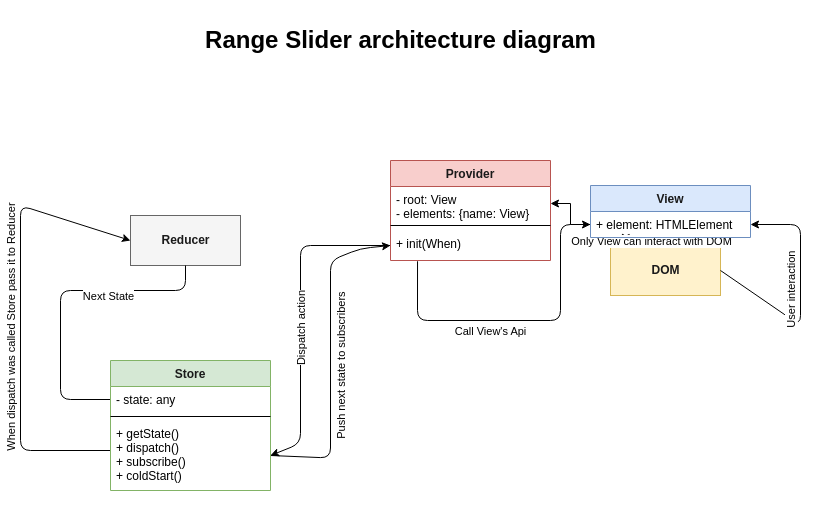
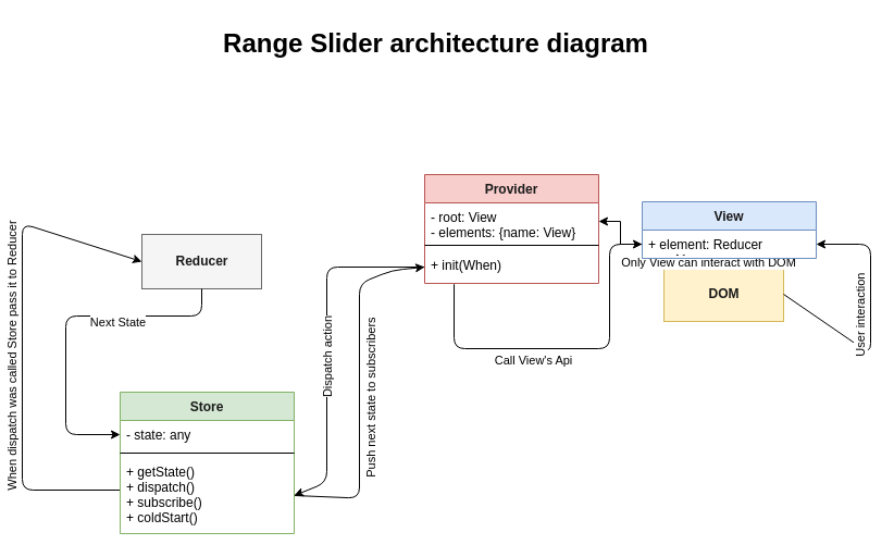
  <mxCell id="0" />
  <mxCell id="1" parent="0" />
  <mxCell id="2" value="&lt;b&gt;&lt;font color=&quot;#1a1a1a&quot;&gt;DOM&lt;/font&gt;&lt;/b&gt;" style="html=1;fillColor=#fff2cc;strokeColor=#d6b656;" parent="1" vertex="1"><mxGeometry x="610" y="245" width="110" height="50" as="geometry" /></mxCell>
  <mxCell id="3" value="&lt;b&gt;&lt;font color=&quot;#1a1a1a&quot;&gt;Reducer&lt;/font&gt;&lt;/b&gt;" style="html=1;fillColor=#f5f5f5;strokeColor=#666666;fontColor=#333333;" parent="1" vertex="1"><mxGeometry x="130" y="215" width="110" height="50" as="geometry" /></mxCell>
  <mxCell id="4" value="Range Slider architecture diagram" style="text;strokeColor=none;fillColor=none;html=1;fontSize=24;fontStyle=1;verticalAlign=middle;align=center;" parent="1" vertex="1"><mxGeometry x="350" y="20" width="100" height="40" as="geometry" /></mxCell>
  <mxCell id="5" value="" style="endArrow=classic;html=1;entryX=1;entryY=0.5;entryDx=0;entryDy=0;exitX=1;exitY=0.5;exitDx=0;exitDy=0;" parent="1" source="2" target="33" edge="1"><mxGeometry relative="1" as="geometry"><mxPoint x="570" y="400" as="sourcePoint" /><mxPoint x="760" y="250" as="targetPoint" /><Array as="points"><mxPoint x="800" y="325" /><mxPoint x="800" y="224" /></Array></mxGeometry></mxCell>
  <mxCell id="6" value="User interaction&amp;nbsp;" style="edgeLabel;resizable=0;html=1;align=center;verticalAlign=middle;rotation=-90;" parent="5" connectable="0" vertex="1"><mxGeometry relative="1" as="geometry"><mxPoint x="-10" y="-9" as="offset" /></mxGeometry></mxCell>
  <mxCell id="7" style="edgeStyle=orthogonalEdgeStyle;rounded=0;orthogonalLoop=1;jettySize=auto;html=1;exitX=0;exitY=0.5;exitDx=0;exitDy=0;entryX=1;entryY=0.5;entryDx=0;entryDy=0;" parent="1" source="33" target="29" edge="1"><mxGeometry relative="1" as="geometry" /></mxCell>
  <mxCell id="8" value="" style="endArrow=classic;html=1;entryX=0;entryY=0.5;entryDx=0;entryDy=0;exitX=1;exitY=0.5;exitDx=0;exitDy=0;" parent="1" edge="1" target="31" source="27"><mxGeometry relative="1" as="geometry"><mxPoint x="280" y="450" as="sourcePoint" /><mxPoint x="391" y="248" as="targetPoint" /><Array as="points"><mxPoint x="330" y="457.5" /><mxPoint x="330" y="312.5" /><mxPoint x="330" y="260" /><mxPoint x="360" y="248" /></Array></mxGeometry></mxCell>
  <mxCell id="9" value="Push next state to subscribers&amp;nbsp;" style="edgeLabel;resizable=0;html=1;align=center;verticalAlign=middle;rotation=-90;" parent="8" connectable="0" vertex="1"><mxGeometry relative="1" as="geometry"><mxPoint x="10" y="7.5" as="offset" /></mxGeometry></mxCell>
  <mxCell id="10" value="" style="endArrow=classic;html=1;exitX=0.169;exitY=1.025;exitDx=0;exitDy=0;exitPerimeter=0;entryX=0;entryY=0.5;entryDx=0;entryDy=0;" parent="1" source="31" target="33" edge="1"><mxGeometry relative="1" as="geometry"><mxPoint x="440" y="430" as="sourcePoint" /><mxPoint x="540" y="430" as="targetPoint" /><Array as="points"><mxPoint x="417" y="320" /><mxPoint x="560" y="320" /><mxPoint x="560" y="224" /></Array></mxGeometry></mxCell>
  <mxCell id="11" value="Call View's Api" style="edgeLabel;resizable=0;html=1;align=center;verticalAlign=middle;" parent="10" connectable="0" vertex="1"><mxGeometry relative="1" as="geometry"><mxPoint x="-32" y="10" as="offset" /></mxGeometry></mxCell>
  <mxCell id="12" value="&lt;font color=&quot;#ffffff&quot;&gt;View assigned to provider&lt;br&gt;and should pass some api that allow Provider communicate with DOM&lt;/font&gt;" style="text;html=1;strokeColor=none;fillColor=none;align=center;verticalAlign=middle;whiteSpace=wrap;rounded=0;" parent="1" vertex="1"><mxGeometry x="590" y="120" width="160" height="60" as="geometry" /></mxCell>
  <mxCell id="13" value="" style="endArrow=classic;html=1;exitX=0.219;exitY=1.115;exitDx=0;exitDy=0;exitPerimeter=0;entryX=0.136;entryY=-0.06;entryDx=0;entryDy=0;entryPerimeter=0;" parent="1" source="33" target="2" edge="1"><mxGeometry relative="1" as="geometry"><mxPoint x="600" y="260" as="sourcePoint" /><mxPoint x="700" y="260" as="targetPoint" /></mxGeometry></mxCell>
  <mxCell id="14" value="Only View can interact with DOM" style="edgeLabel;resizable=0;html=1;align=center;verticalAlign=middle;" parent="13" connectable="0" vertex="1"><mxGeometry relative="1" as="geometry"><mxPoint x="25" as="offset" /></mxGeometry></mxCell>
  <mxCell id="15" value="&lt;span style=&quot;font-family: &amp;#34;helvetica&amp;#34; ; font-size: 12px ; font-style: normal ; font-weight: normal ; letter-spacing: normal ; text-align: center ; text-indent: 0px ; text-transform: none ; word-spacing: 0px ; text-decoration: none ; display: inline ; float: none&quot;&gt;&lt;font color=&quot;#ffffff&quot;&gt;Provider can contain multiple View objects, and should pass data to them&lt;/font&gt;&lt;/span&gt;" style="text;html=1;strokeColor=none;fillColor=none;align=center;verticalAlign=middle;whiteSpace=wrap;rounded=0;" parent="1" vertex="1"><mxGeometry x="390" y="110" width="160" height="50" as="geometry" /></mxCell>
  <mxCell id="16" value="" style="endArrow=classic;html=1;exitX=0;exitY=0.5;exitDx=0;exitDy=0;entryX=1;entryY=0.5;entryDx=0;entryDy=0;" parent="1" source="31" target="27" edge="1"><mxGeometry relative="1" as="geometry"><mxPoint x="370" y="430" as="sourcePoint" /><mxPoint x="271" y="450" as="targetPoint" /><Array as="points"><mxPoint x="300" y="245" /><mxPoint x="300" y="443" /></Array></mxGeometry></mxCell>
  <mxCell id="17" value="Dispatch action" style="edgeLabel;resizable=0;html=1;align=center;verticalAlign=middle;rotation=-90;" parent="16" connectable="0" vertex="1"><mxGeometry relative="1" as="geometry"><mxPoint y="14" as="offset" /></mxGeometry></mxCell>
  <mxCell id="18" value="&lt;span style=&quot;font-family: &amp;#34;helvetica&amp;#34; ; font-size: 12px ; font-style: normal ; font-weight: normal ; letter-spacing: normal ; text-align: center ; text-indent: 0px ; text-transform: none ; word-spacing: 0px ; text-decoration: none ; display: inline ; float: none&quot;&gt;&lt;font color=&quot;#ffffff&quot;&gt;Store contain all application data but it don't know how to handle it&lt;/font&gt;&lt;/span&gt;" style="text;html=1;strokeColor=none;fillColor=none;align=center;verticalAlign=middle;whiteSpace=wrap;rounded=0;" parent="1" vertex="1"><mxGeometry x="110" y="310" width="160" height="50" as="geometry" /></mxCell>
  <mxCell id="19" value="" style="endArrow=classic;html=1;entryX=0;entryY=0.5;entryDx=0;entryDy=0;" parent="1" target="3" edge="1"><mxGeometry relative="1" as="geometry"><mxPoint x="110" y="450" as="sourcePoint" /><mxPoint x="100" y="440" as="targetPoint" /><Array as="points"><mxPoint x="20" y="450" /><mxPoint x="20" y="205" /></Array></mxGeometry></mxCell>
  <mxCell id="20" value="When dispatch was called Store pass it to Reducer" style="edgeLabel;resizable=0;html=1;align=center;verticalAlign=middle;rotation=-90;" parent="19" connectable="0" vertex="1"><mxGeometry relative="1" as="geometry"><mxPoint x="-10" y="13" as="offset" /></mxGeometry></mxCell>
  <mxCell id="21" value="&lt;span style=&quot;font-family: &amp;#34;helvetica&amp;#34; ; font-size: 12px ; font-style: normal ; font-weight: normal ; letter-spacing: normal ; text-align: center ; text-indent: 0px ; text-transform: none ; word-spacing: 0px ; text-decoration: none ; display: inline ; float: none&quot;&gt;&lt;font color=&quot;#ffffff&quot;&gt;Reducer is main function that can handle application data and produce next state on every call&lt;/font&gt;&lt;/span&gt;" style="text;html=1;strokeColor=none;fillColor=none;align=center;verticalAlign=middle;whiteSpace=wrap;rounded=0;" parent="1" vertex="1"><mxGeometry x="110" y="125" width="160" height="50" as="geometry" /></mxCell>
- <mxCell id="22" value="" style="endArrow=none;html=1;exitX=0.5;exitY=1;exitDx=0;exitDy=0;entryX=0;entryY=0.5;entryDx=0;entryDy=0;" parent="1" source="3" target="25" edge="1"><mxGeometry relative="1" as="geometry"><mxPoint x="270" y="380" as="sourcePoint" /><mxPoint x="370" y="380" as="targetPoint" /><Array as="points"><mxPoint x="185" y="290" /><mxPoint x="60" y="290" /><mxPoint x="60" y="399" /></Array></mxGeometry></mxCell>
+ <mxCell id="22" value="" style="endArrow=classic;html=1;exitX=0.5;exitY=1;exitDx=0;exitDy=0;entryX=0;entryY=0.5;entryDx=0;entryDy=0;" parent="1" source="3" target="25" edge="1"><mxGeometry relative="1" as="geometry"><mxPoint x="270" y="380" as="sourcePoint" /><mxPoint x="370" y="380" as="targetPoint" /><Array as="points"><mxPoint x="185" y="290" /><mxPoint x="60" y="290" /><mxPoint x="60" y="399" /></Array></mxGeometry></mxCell>
  <mxCell id="23" value="Next State" style="edgeLabel;resizable=0;html=1;align=center;verticalAlign=middle;" parent="22" connectable="0" vertex="1"><mxGeometry relative="1" as="geometry"><mxPoint x="47" as="offset" /></mxGeometry></mxCell>
  <mxCell id="24" value="Store" style="swimlane;fontStyle=1;align=center;verticalAlign=top;childLayout=stackLayout;horizontal=1;startSize=26;horizontalStack=0;resizeParent=1;resizeParentMax=0;resizeLast=0;collapsible=1;marginBottom=0;fillColor=#d5e8d4;strokeColor=#82b366;fontColor=#1A1A1A;" parent="1" vertex="1"><mxGeometry x="110" y="360" width="160" height="130" as="geometry" /></mxCell>
  <mxCell id="25" value="- state: any&#10;" style="text;strokeColor=none;fillColor=none;align=left;verticalAlign=top;spacingLeft=4;spacingRight=4;overflow=hidden;rotatable=0;points=[[0,0.5],[1,0.5]];portConstraint=eastwest;" parent="24" vertex="1"><mxGeometry y="26" width="160" height="26" as="geometry" /></mxCell>
  <mxCell id="26" value="" style="line;strokeWidth=1;fillColor=none;align=left;verticalAlign=middle;spacingTop=-1;spacingLeft=3;spacingRight=3;rotatable=0;labelPosition=right;points=[];portConstraint=eastwest;" parent="24" vertex="1"><mxGeometry y="52" width="160" height="8" as="geometry" /></mxCell>
  <mxCell id="27" value="+ getState()&#10;+ dispatch()&#10;+ subscribe()&#10;+ coldStart()" style="text;strokeColor=none;fillColor=none;align=left;verticalAlign=top;spacingLeft=4;spacingRight=4;overflow=hidden;rotatable=0;points=[[0,0.5],[1,0.5]];portConstraint=eastwest;" parent="24" vertex="1"><mxGeometry y="60" width="160" height="70" as="geometry" /></mxCell>
  <mxCell id="28" value="Provider" style="swimlane;fontStyle=1;align=center;verticalAlign=top;childLayout=stackLayout;horizontal=1;startSize=26;horizontalStack=0;resizeParent=1;resizeParentMax=0;resizeLast=0;collapsible=1;marginBottom=0;fillColor=#f8cecc;strokeColor=#b85450;fontColor=#1A1A1A;" parent="1" vertex="1"><mxGeometry x="390" y="160" width="160" height="100" as="geometry" /></mxCell>
  <mxCell id="29" value="- root: View&#10;- elements: {name: View} " style="text;strokeColor=none;align=left;verticalAlign=top;spacingLeft=4;spacingRight=4;overflow=hidden;rotatable=0;points=[[0,0.5],[1,0.5]];portConstraint=eastwest;" parent="28" vertex="1"><mxGeometry y="26" width="160" height="34" as="geometry" /></mxCell>
  <mxCell id="30" value="" style="line;strokeWidth=1;align=left;verticalAlign=middle;spacingTop=-1;spacingLeft=3;spacingRight=3;rotatable=0;labelPosition=right;points=[];portConstraint=eastwest;fillColor=#4D4D4D;" parent="28" vertex="1"><mxGeometry y="60" width="160" height="10" as="geometry" /></mxCell>
  <mxCell id="31" value="+ init(When)" style="text;strokeColor=none;align=left;verticalAlign=top;spacingLeft=4;spacingRight=4;overflow=hidden;rotatable=0;points=[[0,0.5],[1,0.5]];portConstraint=eastwest;" parent="28" vertex="1"><mxGeometry y="70" width="160" height="30" as="geometry" /></mxCell>
  <mxCell id="32" value="View" style="swimlane;fontStyle=1;align=center;verticalAlign=top;childLayout=stackLayout;horizontal=1;startSize=26;horizontalStack=0;resizeParent=1;resizeParentMax=0;resizeLast=0;collapsible=1;marginBottom=0;fillColor=#dae8fc;strokeColor=#6c8ebf;fontColor=#1A1A1A;" parent="1" vertex="1"><mxGeometry x="590" y="185" width="160" height="52" as="geometry" /></mxCell>
- <mxCell id="33" value="+ element: HTMLElement" style="text;strokeColor=none;align=left;verticalAlign=top;spacingLeft=4;spacingRight=4;overflow=hidden;rotatable=0;points=[[0,0.5],[1,0.5]];portConstraint=eastwest;" parent="32" vertex="1"><mxGeometry y="26" width="160" height="26" as="geometry" /></mxCell>
+ <mxCell id="33" value="+ element: Reducer" style="text;strokeColor=none;align=left;verticalAlign=top;spacingLeft=4;spacingRight=4;overflow=hidden;rotatable=0;points=[[0,0.5],[1,0.5]];portConstraint=eastwest;" parent="32" vertex="1"><mxGeometry y="26" width="160" height="26" as="geometry" /></mxCell>
